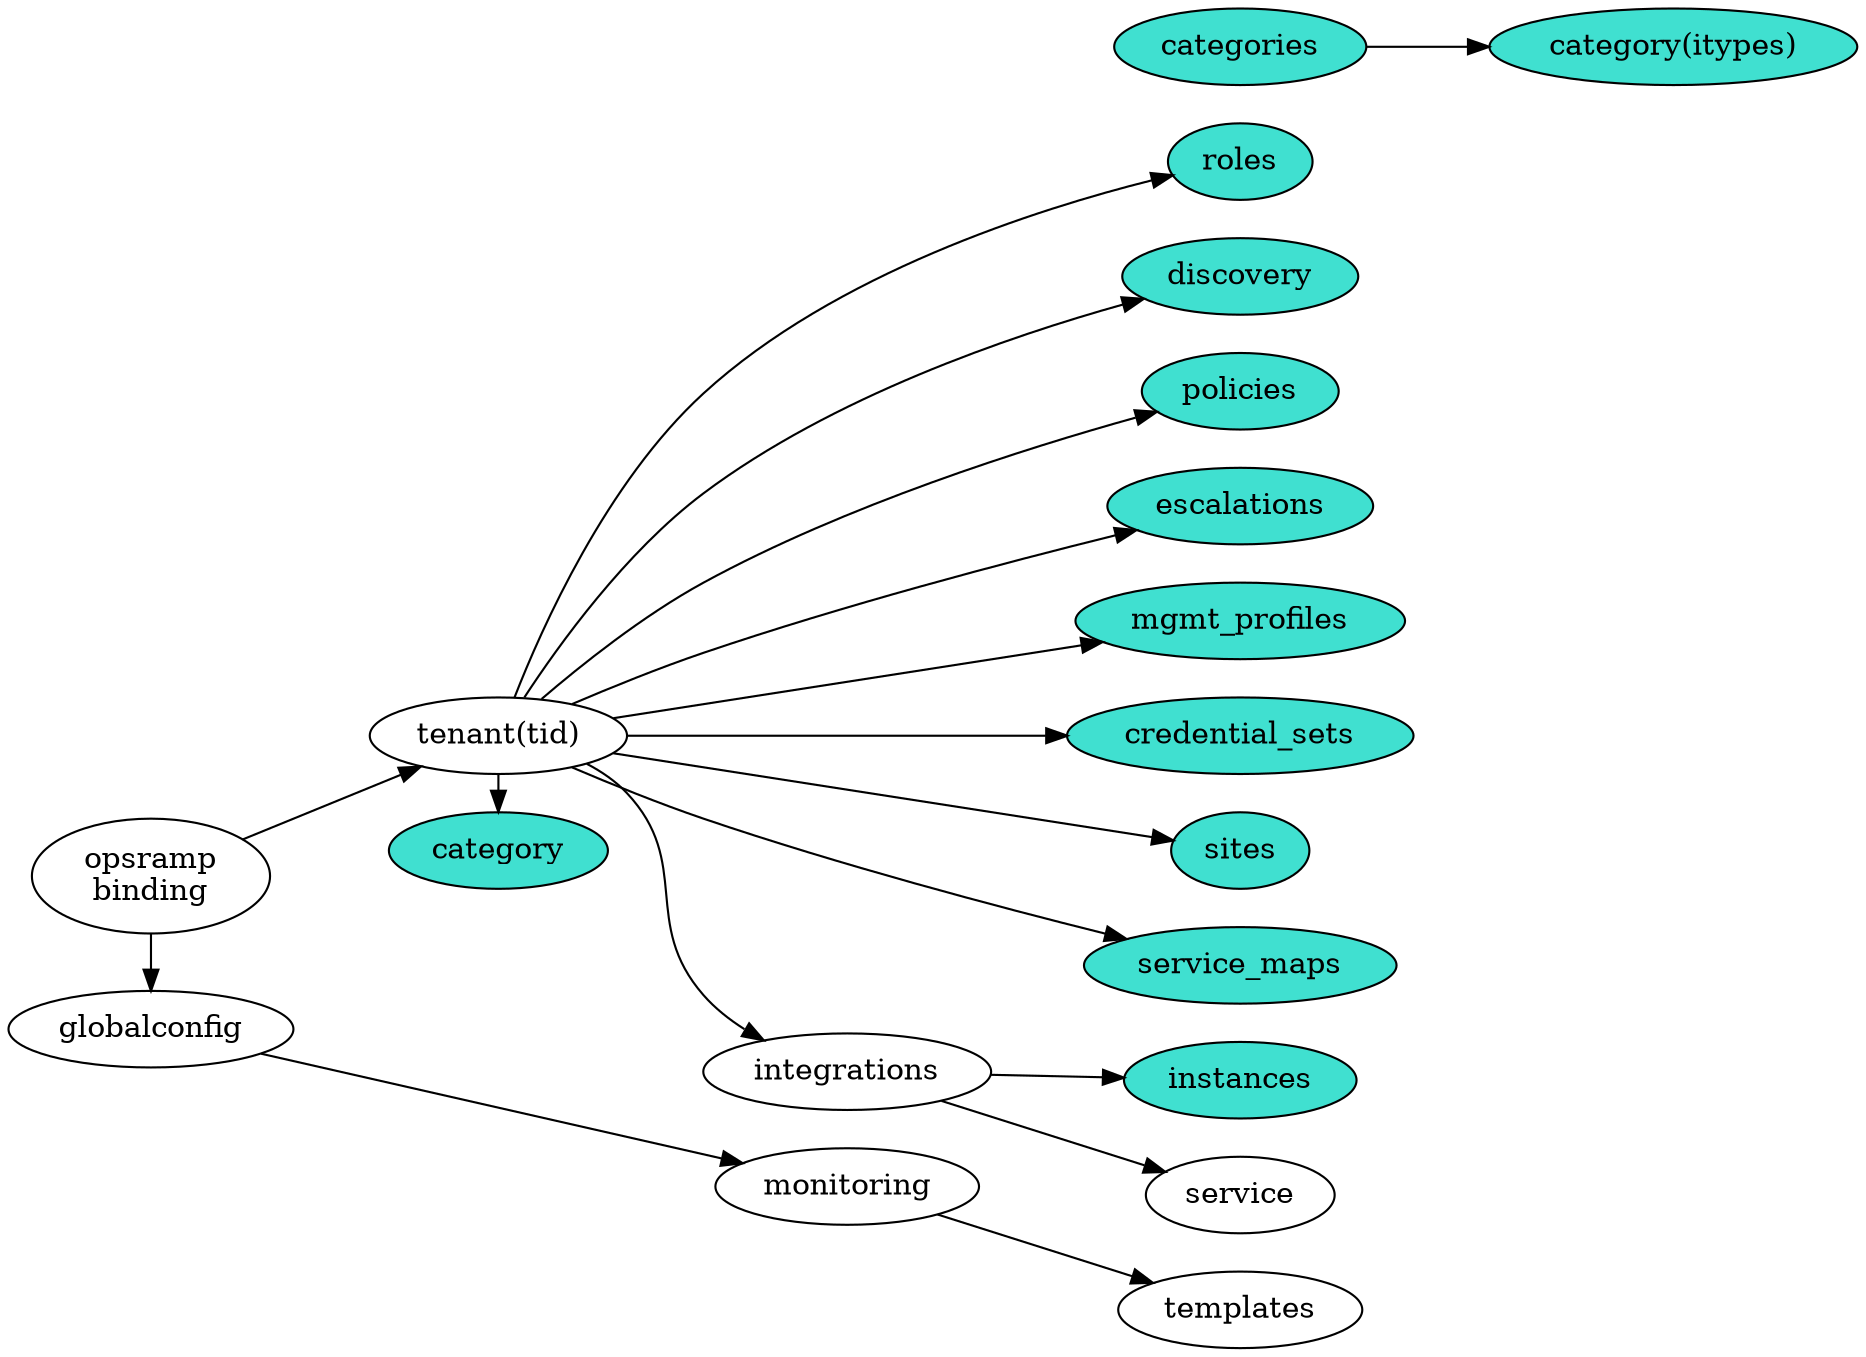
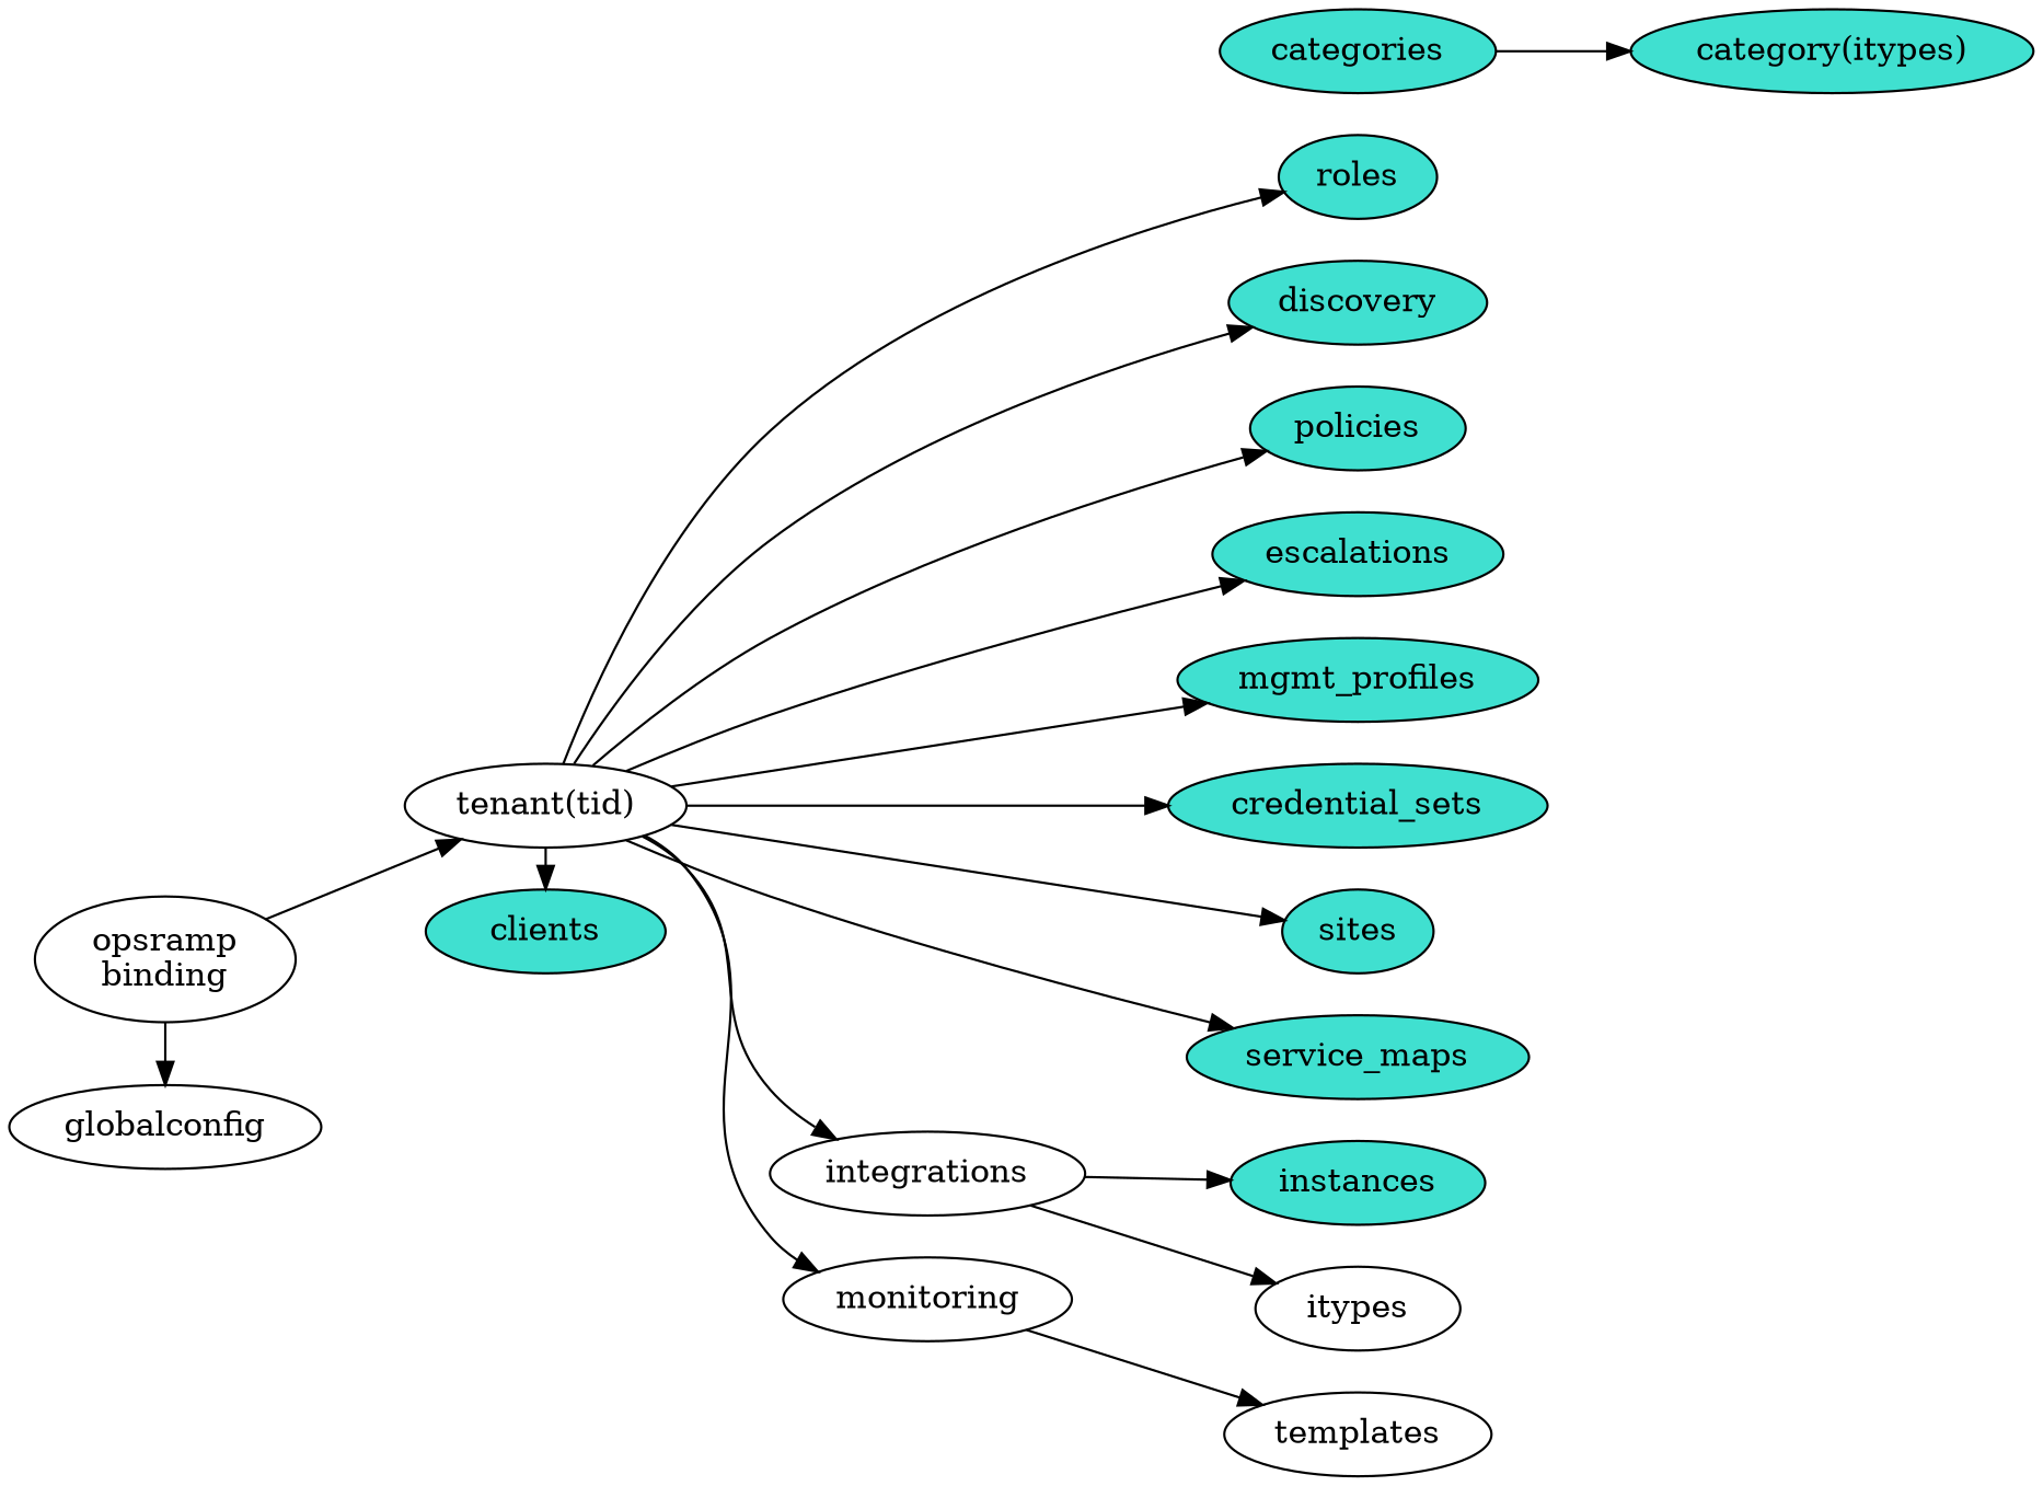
  digraph {
    rankdir=LR
    node [fillcolor=turquoise style=filled]
    n1 [label="opsramp\nbinding" fillcolor="" style=""]
    globalconfig [fillcolor="" style=""]
    n3 [label="tenant(tid)" fillcolor="" style=""]
-   clients [label=category]
+   clients
    roles
    discovery
    policies
    escalations
    mgmt_profiles
    credential_sets
    sites
    service_maps
    categories
    templates [fillcolor="" style=""]
    instances
-   itypes [label=service fillcolor="" style=""]
+   itypes [fillcolor="" style=""]
    integrations [fillcolor="" style=""]
    monitoring [fillcolor="" style=""]
    n19 [label="category(itypes)"]
    subgraph sub_1 {
      rank=same
      n1
      globalconfig
    }
    subgraph sub_2 {
      rank=same
      n3
      clients
    }
    subgraph sub_3 {
      rank=same
      roles
      discovery
      policies
      escalations
      mgmt_profiles
      credential_sets
      sites
      service_maps
      categories
      templates
      instances
      itypes
    }
    n1 -> globalconfig
    n1 -> n3
    n3 -> clients
    n3 -> roles
    n3 -> discovery
    n3 -> policies
    n3 -> escalations
    n3 -> mgmt_profiles
    n3 -> credential_sets
    n3 -> sites
    n3 -> service_maps
    n3 -> integrations
-   globalconfig -> monitoring
+   n3 -> monitoring
    categories -> n19
    integrations -> instances
    integrations -> itypes
    monitoring -> templates
  }
